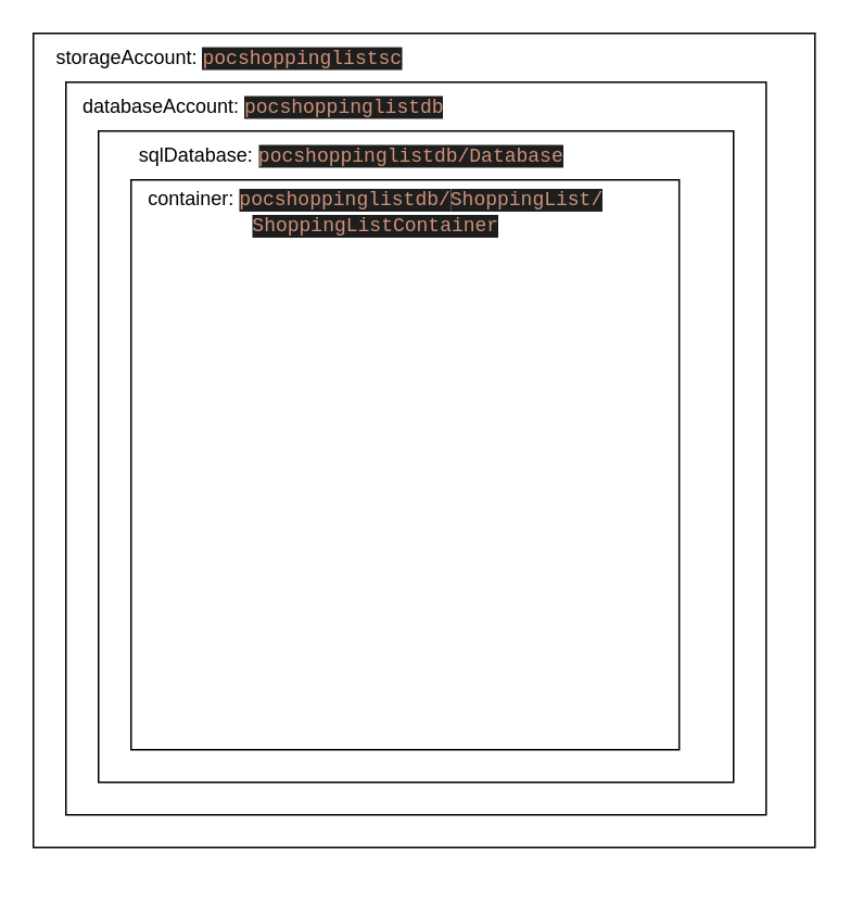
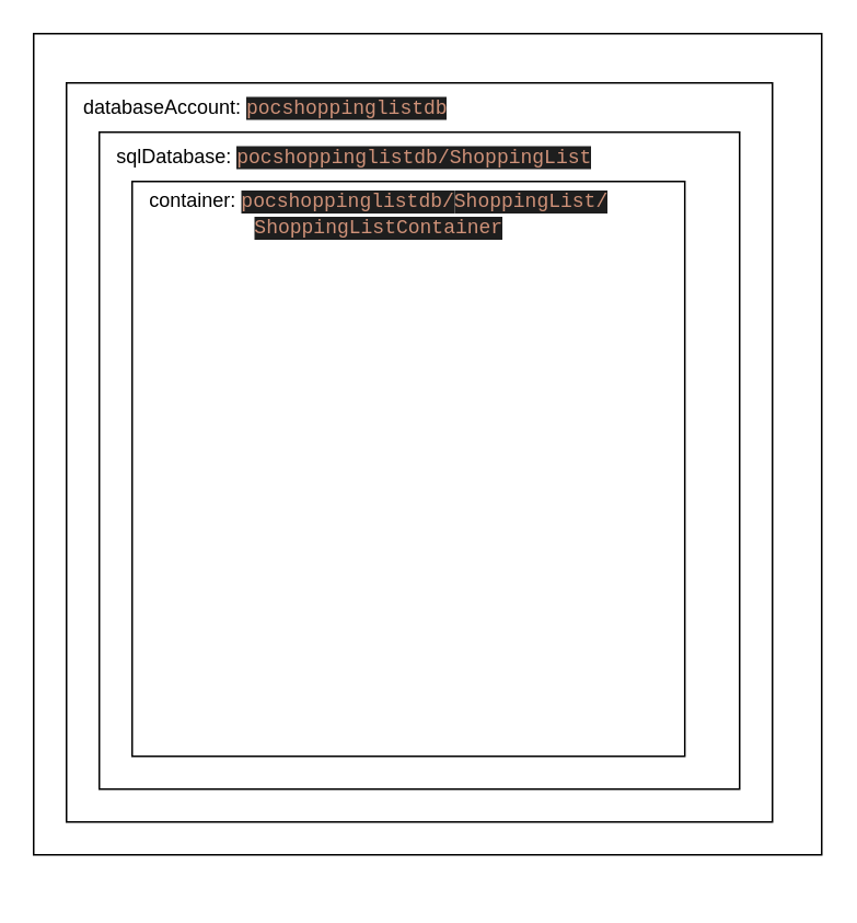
  <mxCell id="0" />
  <mxCell id="1" parent="0" />
  <mxCell id="2" value="Database" parent="0" />
  <mxCell id="3" value="" style="group" vertex="1" connectable="0" parent="2"><mxGeometry x="20" y="20" width="480" height="520" as="geometry" /></mxCell>
  <mxCell id="4" value="" style="rounded=0;whiteSpace=wrap;html=1;" vertex="1" parent="3"><mxGeometry width="480" height="500" as="geometry" /></mxCell>
- <mxCell id="5" value="storageAccount:&amp;nbsp;&lt;span style=&quot;color: rgb(206, 145, 120); background-color: rgb(30, 30, 30); font-family: Menlo, Monaco, &amp;quot;Courier New&amp;quot;, monospace;&quot;&gt;pocshoppinglistsc&lt;/span&gt;" style="text;html=1;align=center;verticalAlign=middle;resizable=0;points=[];autosize=1;strokeColor=none;fillColor=none;" vertex="1" parent="3"><mxGeometry width="240" height="30" as="geometry" /></mxCell>
  <mxCell id="6" value="" style="group" vertex="1" connectable="0" parent="3"><mxGeometry x="20" y="30" width="460" height="490" as="geometry" /></mxCell>
  <mxCell id="7" value="" style="rounded=0;whiteSpace=wrap;html=1;" vertex="1" parent="6"><mxGeometry width="430.0" height="450.0" as="geometry" /></mxCell>
  <mxCell id="8" value="databaseAccount:&amp;nbsp;&lt;span style=&quot;color: rgb(206, 145, 120); background-color: rgb(30, 30, 30); font-family: Menlo, Monaco, &amp;quot;Courier New&amp;quot;, monospace;&quot;&gt;pocshoppinglistdb&lt;/span&gt;" style="text;html=1;align=center;verticalAlign=middle;resizable=0;points=[];autosize=1;strokeColor=none;fillColor=none;" vertex="1" parent="6"><mxGeometry x="-4.479" width="250" height="30" as="geometry" /></mxCell>
  <mxCell id="9" value="" style="group" vertex="1" connectable="0" parent="6"><mxGeometry x="40" y="30" width="405" height="420" as="geometry" /></mxCell>
  <mxCell id="10" value="" style="rounded=0;whiteSpace=wrap;html=1;" vertex="1" parent="9"><mxGeometry x="-20" width="390" height="400" as="geometry" /></mxCell>
- <mxCell id="11" value="sqlDatabase:&amp;nbsp;&lt;span style=&quot;color: rgb(206, 145, 120); background-color: rgb(30, 30, 30); font-family: Menlo, Monaco, &amp;quot;Courier New&amp;quot;, monospace;&quot;&gt;pocshoppinglistdb/&lt;/span&gt;&lt;span style=&quot;color: rgb(206, 145, 120); background-color: rgb(30, 30, 30); font-family: Menlo, Monaco, &amp;quot;Courier New&amp;quot;, monospace;&quot;&gt;Database&lt;/span&gt;" style="text;html=1;align=center;verticalAlign=middle;resizable=0;points=[];autosize=1;strokeColor=none;fillColor=none;" vertex="1" parent="9"><mxGeometry x="-20.004" width="310" height="30" as="geometry" /></mxCell>
+ <mxCell id="11" value="sqlDatabase:&amp;nbsp;&lt;span style=&quot;color: rgb(206, 145, 120); background-color: rgb(30, 30, 30); font-family: Menlo, Monaco, &amp;quot;Courier New&amp;quot;, monospace;&quot;&gt;pocshoppinglistdb/&lt;/span&gt;&lt;span style=&quot;color: rgb(206, 145, 120); background-color: rgb(30, 30, 30); font-family: Menlo, Monaco, &amp;quot;Courier New&amp;quot;, monospace;&quot;&gt;ShoppingList&lt;/span&gt;" style="text;html=1;align=center;verticalAlign=middle;resizable=0;points=[];autosize=1;strokeColor=none;fillColor=none;" vertex="1" parent="9"><mxGeometry x="-20.004" width="310" height="30" as="geometry" /></mxCell>
  <mxCell id="12" value="" style="group" vertex="1" connectable="0" parent="9"><mxGeometry y="30" width="405" height="350" as="geometry" /></mxCell>
  <mxCell id="13" value="" style="group" vertex="1" connectable="0" parent="12"><mxGeometry width="336.627" height="350.0" as="geometry" /></mxCell>
  <mxCell id="14" value="" style="rounded=0;whiteSpace=wrap;html=1;" vertex="1" parent="13"><mxGeometry width="336.627" height="350.0" as="geometry" /></mxCell>
  <mxCell id="15" value="container:&amp;nbsp;&lt;span style=&quot;color: rgb(206, 145, 120); background-color: rgb(30, 30, 30); font-family: Menlo, Monaco, &amp;quot;Courier New&amp;quot;, monospace;&quot;&gt;pocshoppinglistdb/&lt;/span&gt;&lt;span style=&quot;color: rgb(206, 145, 120); background-color: rgb(30, 30, 30); font-family: Menlo, Monaco, &amp;quot;Courier New&amp;quot;, monospace;&quot;&gt;ShoppingList/&lt;br&gt;&lt;/span&gt;&lt;span style=&quot;color: rgb(206, 145, 120); background-color: rgb(30, 30, 30); font-family: Menlo, Monaco, &amp;quot;Courier New&amp;quot;, monospace;&quot;&gt;ShoppingListContainer&lt;/span&gt;" style="text;html=1;align=center;verticalAlign=middle;resizable=0;points=[];autosize=1;strokeColor=none;fillColor=none;" vertex="1" parent="13"><mxGeometry x="-0.004" y="0.003" width="300" height="40" as="geometry" /></mxCell>
